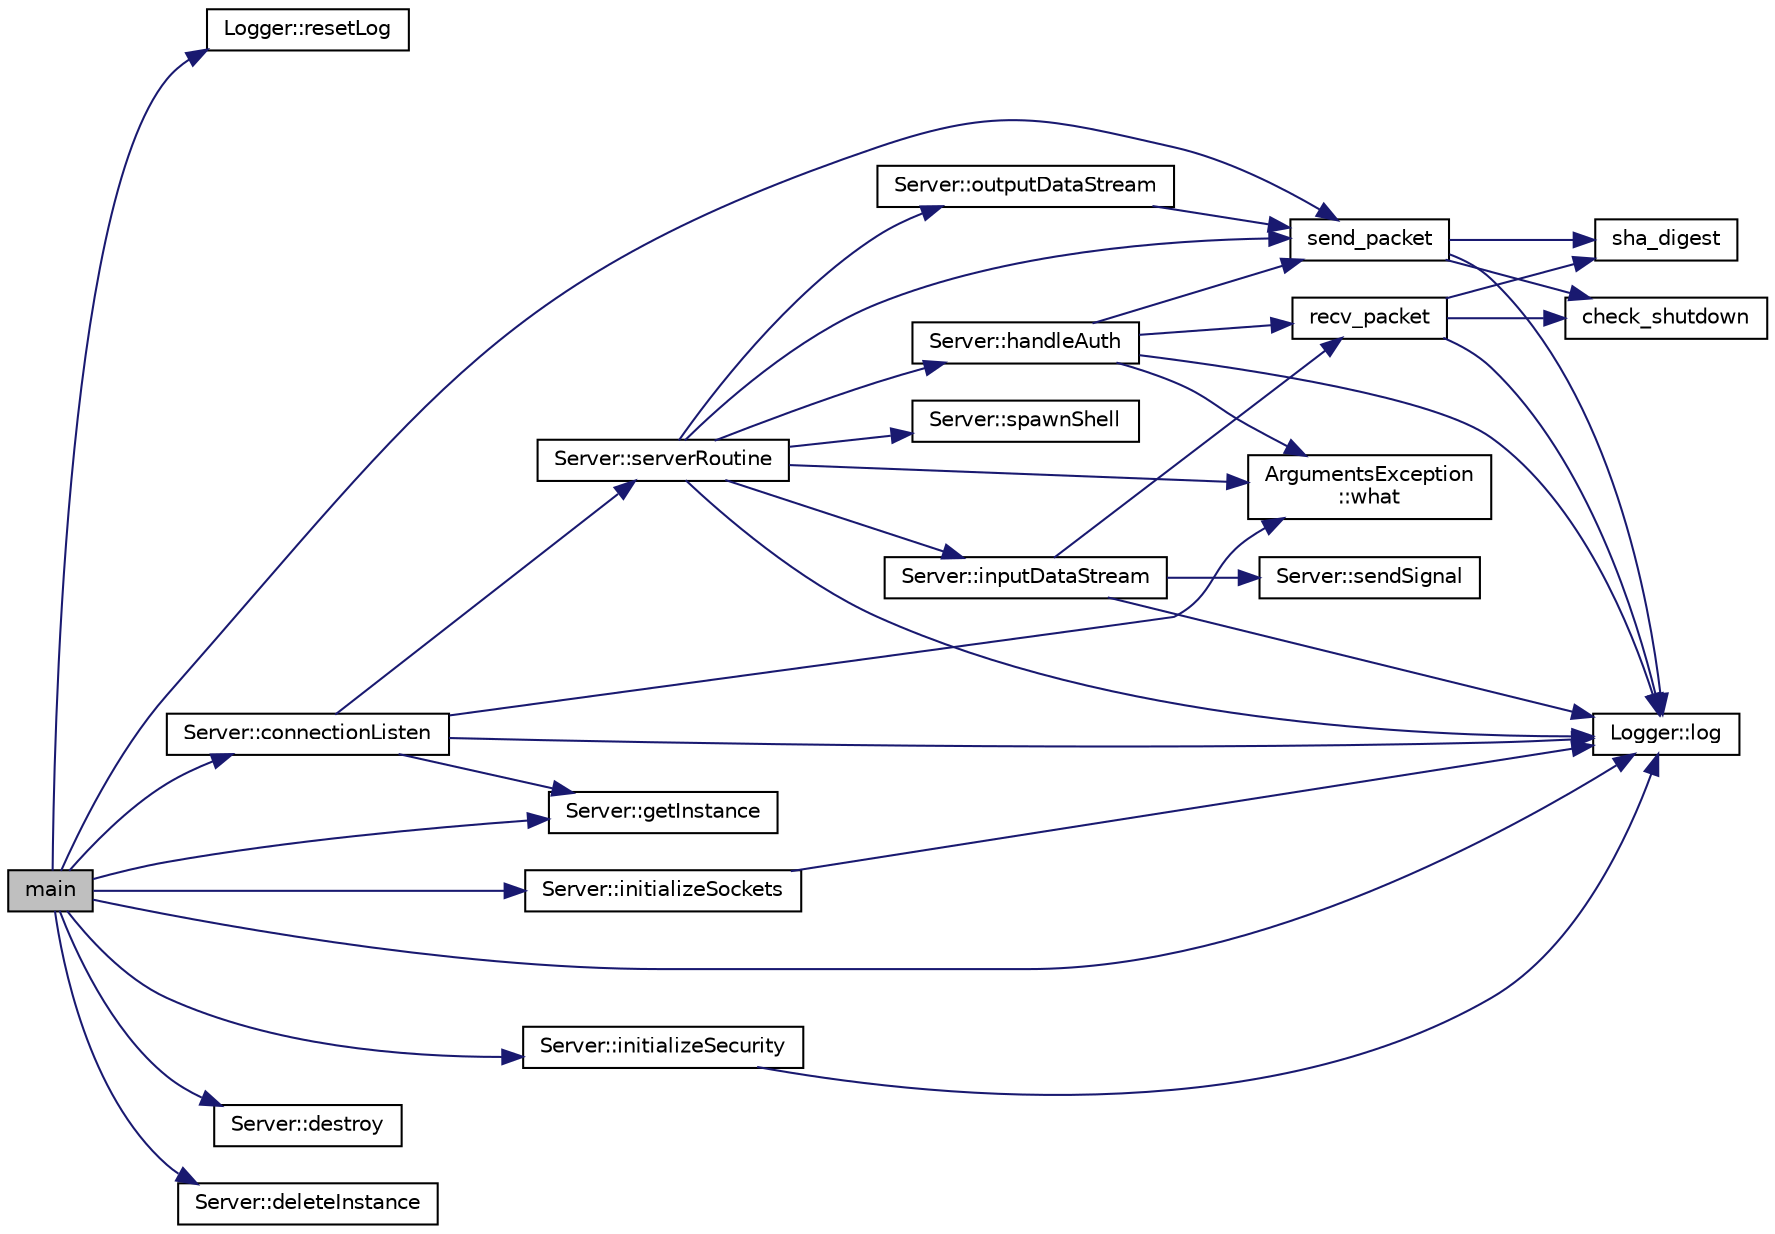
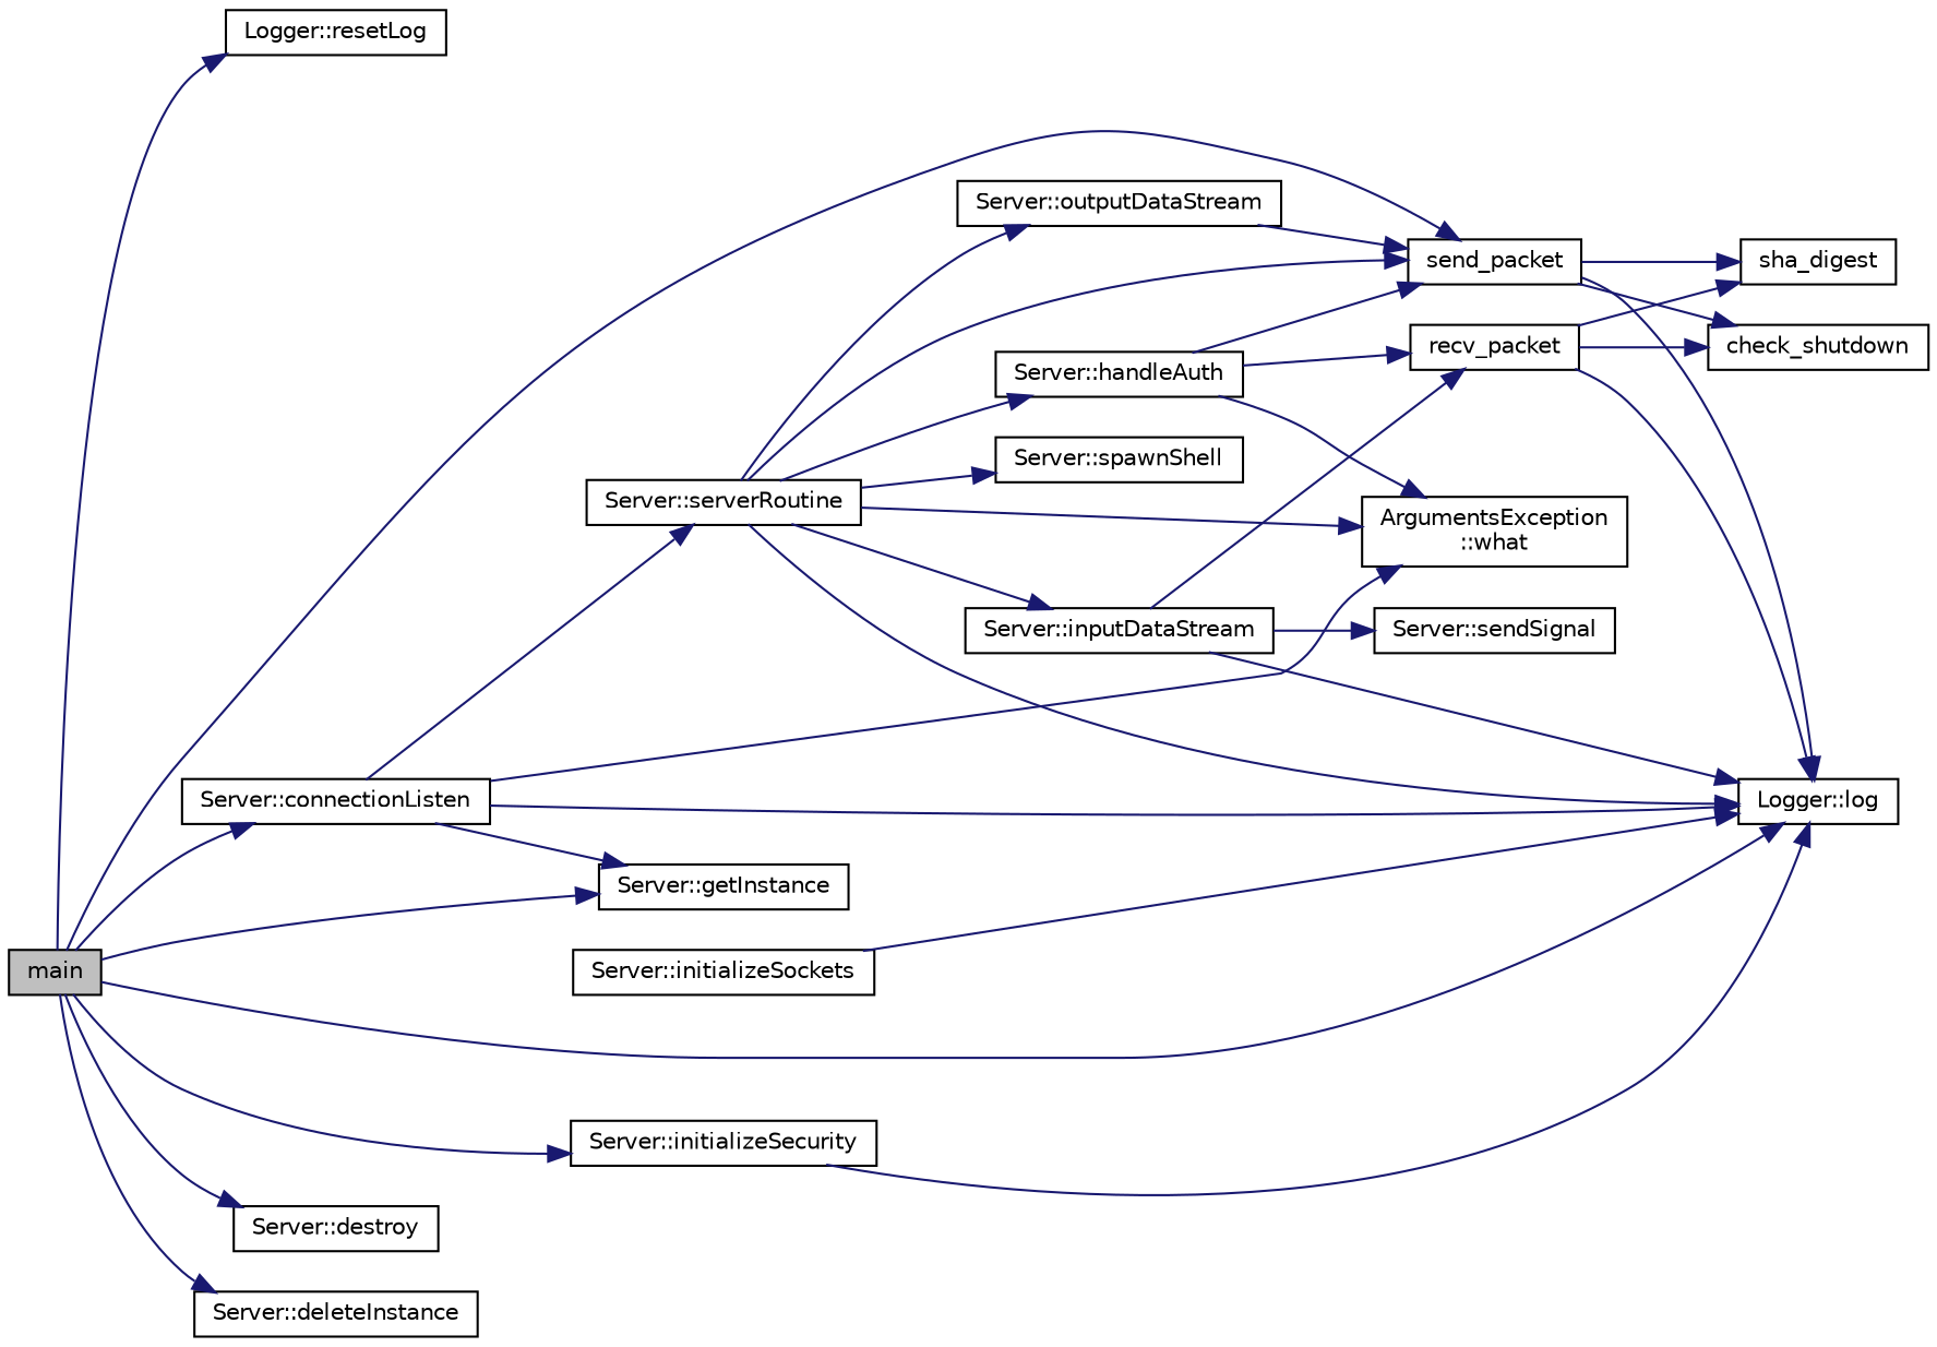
  digraph {
    rankdir=LR
    node [color=black fillcolor=white fontname=Helvetica fontsize=10 shape=record style=filled]
    edge [color=midnightblue fontname=Helvetica fontsize=10 labelfontname=Helvetica labelfontsize=10 style=solid]
    n1 [fillcolor=grey75 fontcolor=black height=0.2 label=main width=0.4]
    n2 [height=0.2 label="Logger::resetLog" width=0.4]
    n3 [height=0.2 label="Server::getInstance" width=0.4]
    n4 [height=0.2 label="Server::initializeSecurity" width=0.4]
    n5 [height=0.2 label="Logger::log" width=0.4]
    n6 [height=0.2 label="Server::initializeSockets" width=0.4]
    n7 [height=0.2 label="Server::connectionListen" width=0.4]
    n8 [height=0.2 label="Server::destroy" width=0.4]
    n9 [height=0.2 label="Server::deleteInstance" width=0.4]
    n10 [height=0.2 label=send_packet width=0.4]
    n11 [height=0.2 label="ArgumentsException\l::what" width=0.4]
    n12 [height=0.2 label="Server::serverRoutine" width=0.4]
    n13 [height=0.2 label="Server::handleAuth" width=0.4]
    n14 [height=0.2 label="Server::spawnShell" width=0.4]
    n15 [height=0.2 label="Server::inputDataStream" width=0.4]
    n16 [height=0.2 label="Server::outputDataStream" width=0.4]
    n17 [height=0.2 label=recv_packet width=0.4]
    n18 [height=0.2 label=check_shutdown width=0.4]
    n19 [height=0.2 label=sha_digest width=0.4]
    n20 [height=0.2 label="Server::sendSignal" width=0.4]
    n1 -> n2
    n1 -> n3
    n1 -> n4
    n1 -> n5
-   n1 -> n6
    n1 -> n7
    n1 -> n8
    n1 -> n9
    n1 -> n10
    n4 -> n5
    n6 -> n5
    n7 -> n3
    n7 -> n5
    n7 -> n11
    n7 -> n12
    n10 -> n5
    n10 -> n18
    n10 -> n19
    n12 -> n5
    n12 -> n10
    n12 -> n11
    n12 -> n13
    n12 -> n14
    n12 -> n15
    n12 -> n16
-   n13 -> n5
    n13 -> n10
    n13 -> n11
    n13 -> n17
    n15 -> n5
    n15 -> n17
    n15 -> n20
    n16 -> n10
    n17 -> n5
    n17 -> n18
    n17 -> n19
  }
